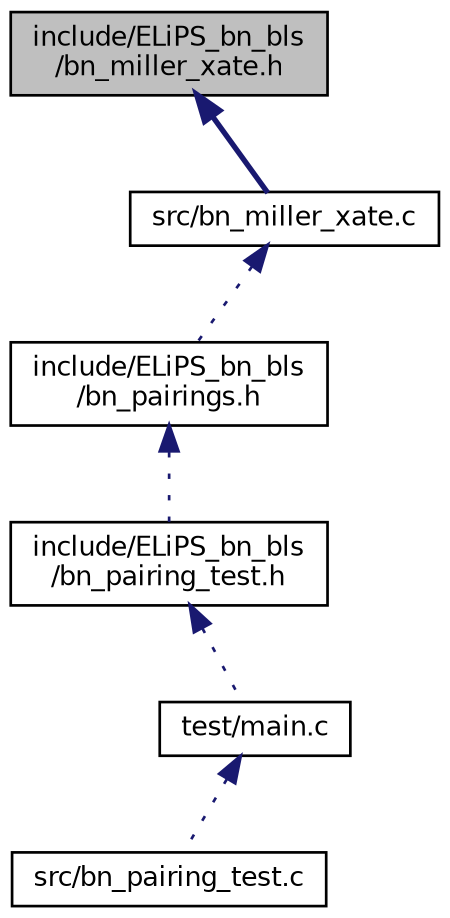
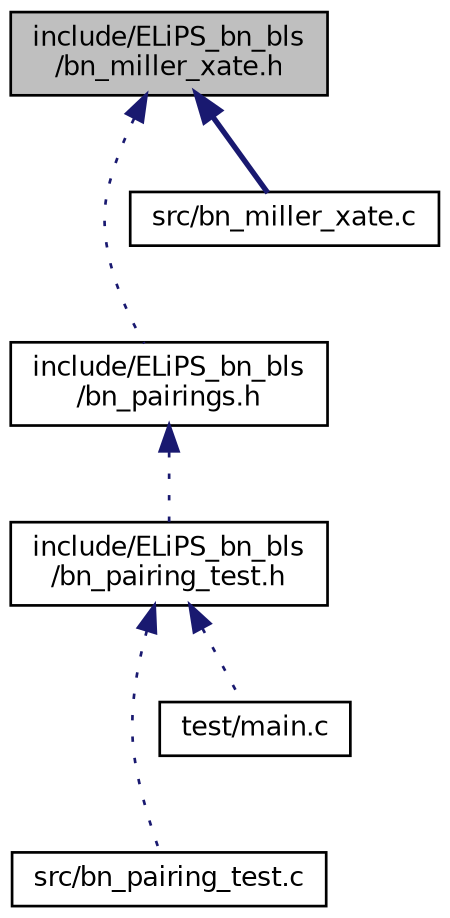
  digraph {
    node [color=black fillcolor=white fontname=Helvetica fontsize=10 shape=record style=filled]
    edge [color=midnightblue dir=back fontname=Helvetica fontsize=10 labelfontname=Helvetica labelfontsize=10 style=dotted]
    n1 [fillcolor=grey75 fontcolor=black height=0.2 label="include/ELiPS_bn_bls\l/bn_miller_xate.h" width=0.4]
    n2 [height=0.2 label="include/ELiPS_bn_bls\l/bn_pairings.h" width=0.4]
    n3 [height=0.2 label="src/bn_miller_xate.c" width=0.4]
    n4 [height=0.2 label="include/ELiPS_bn_bls\l/bn_pairing_test.h" width=0.4]
    n5 [height=0.2 label="src/bn_pairing_test.c" width=0.4]
    n6 [height=0.2 label="test/main.c" width=0.4]
-   n3 -> n2
+   n1 -> n2
    n1 -> n3 [style=bold]
    n2 -> n4
-   n6 -> n5
+   n4 -> n5
    n4 -> n6
  }
